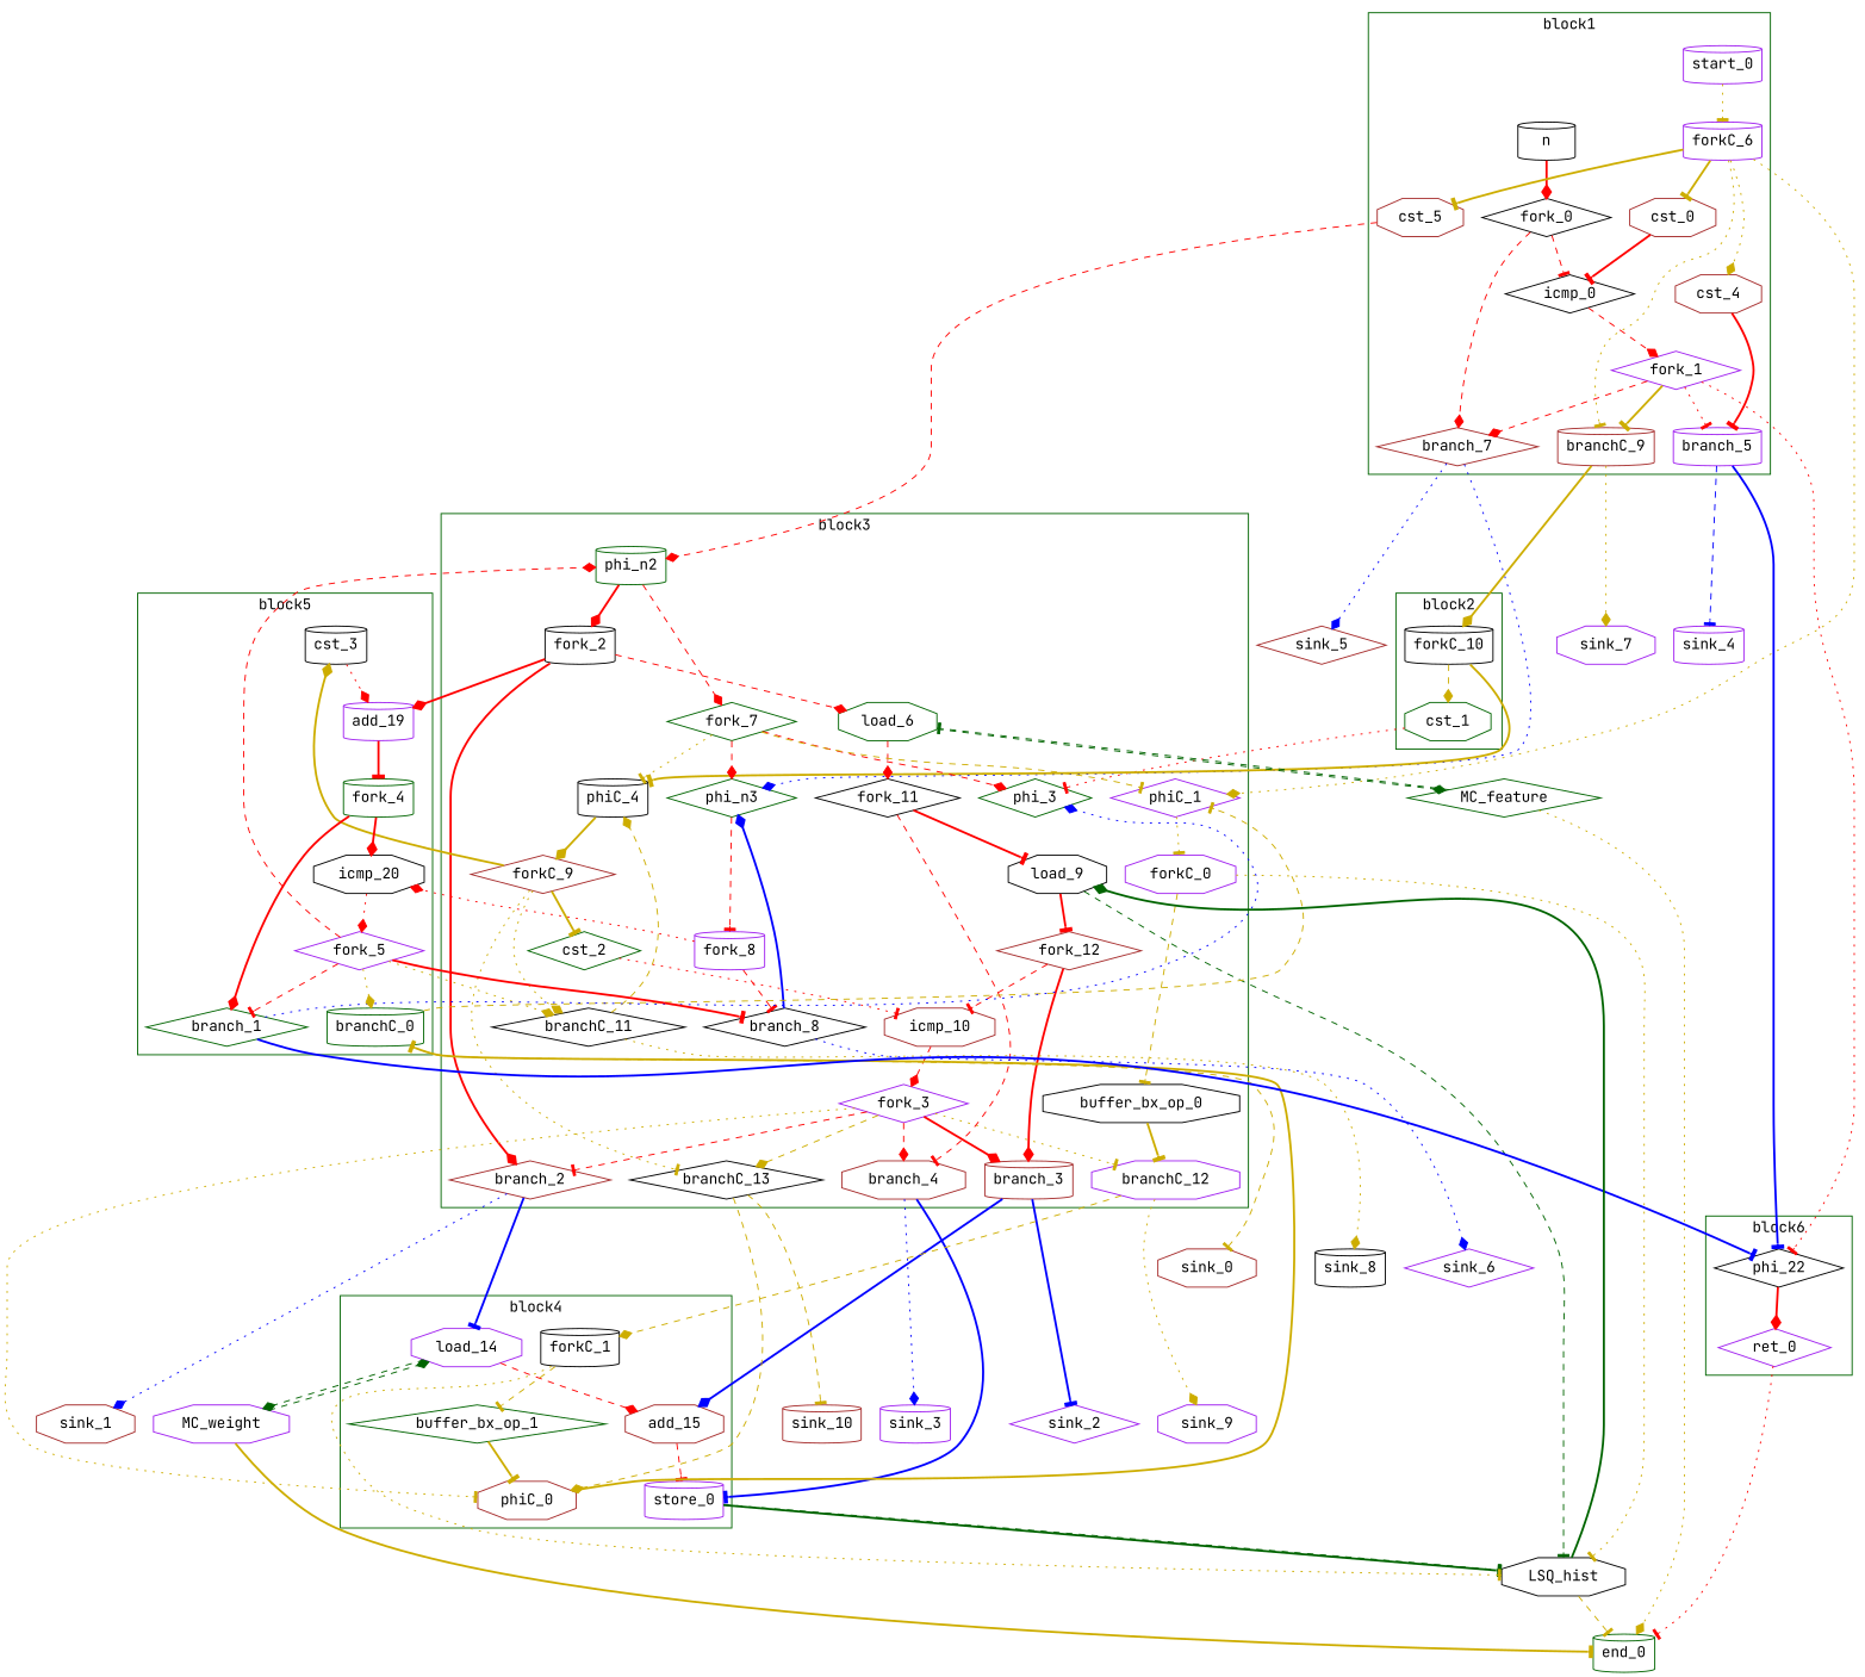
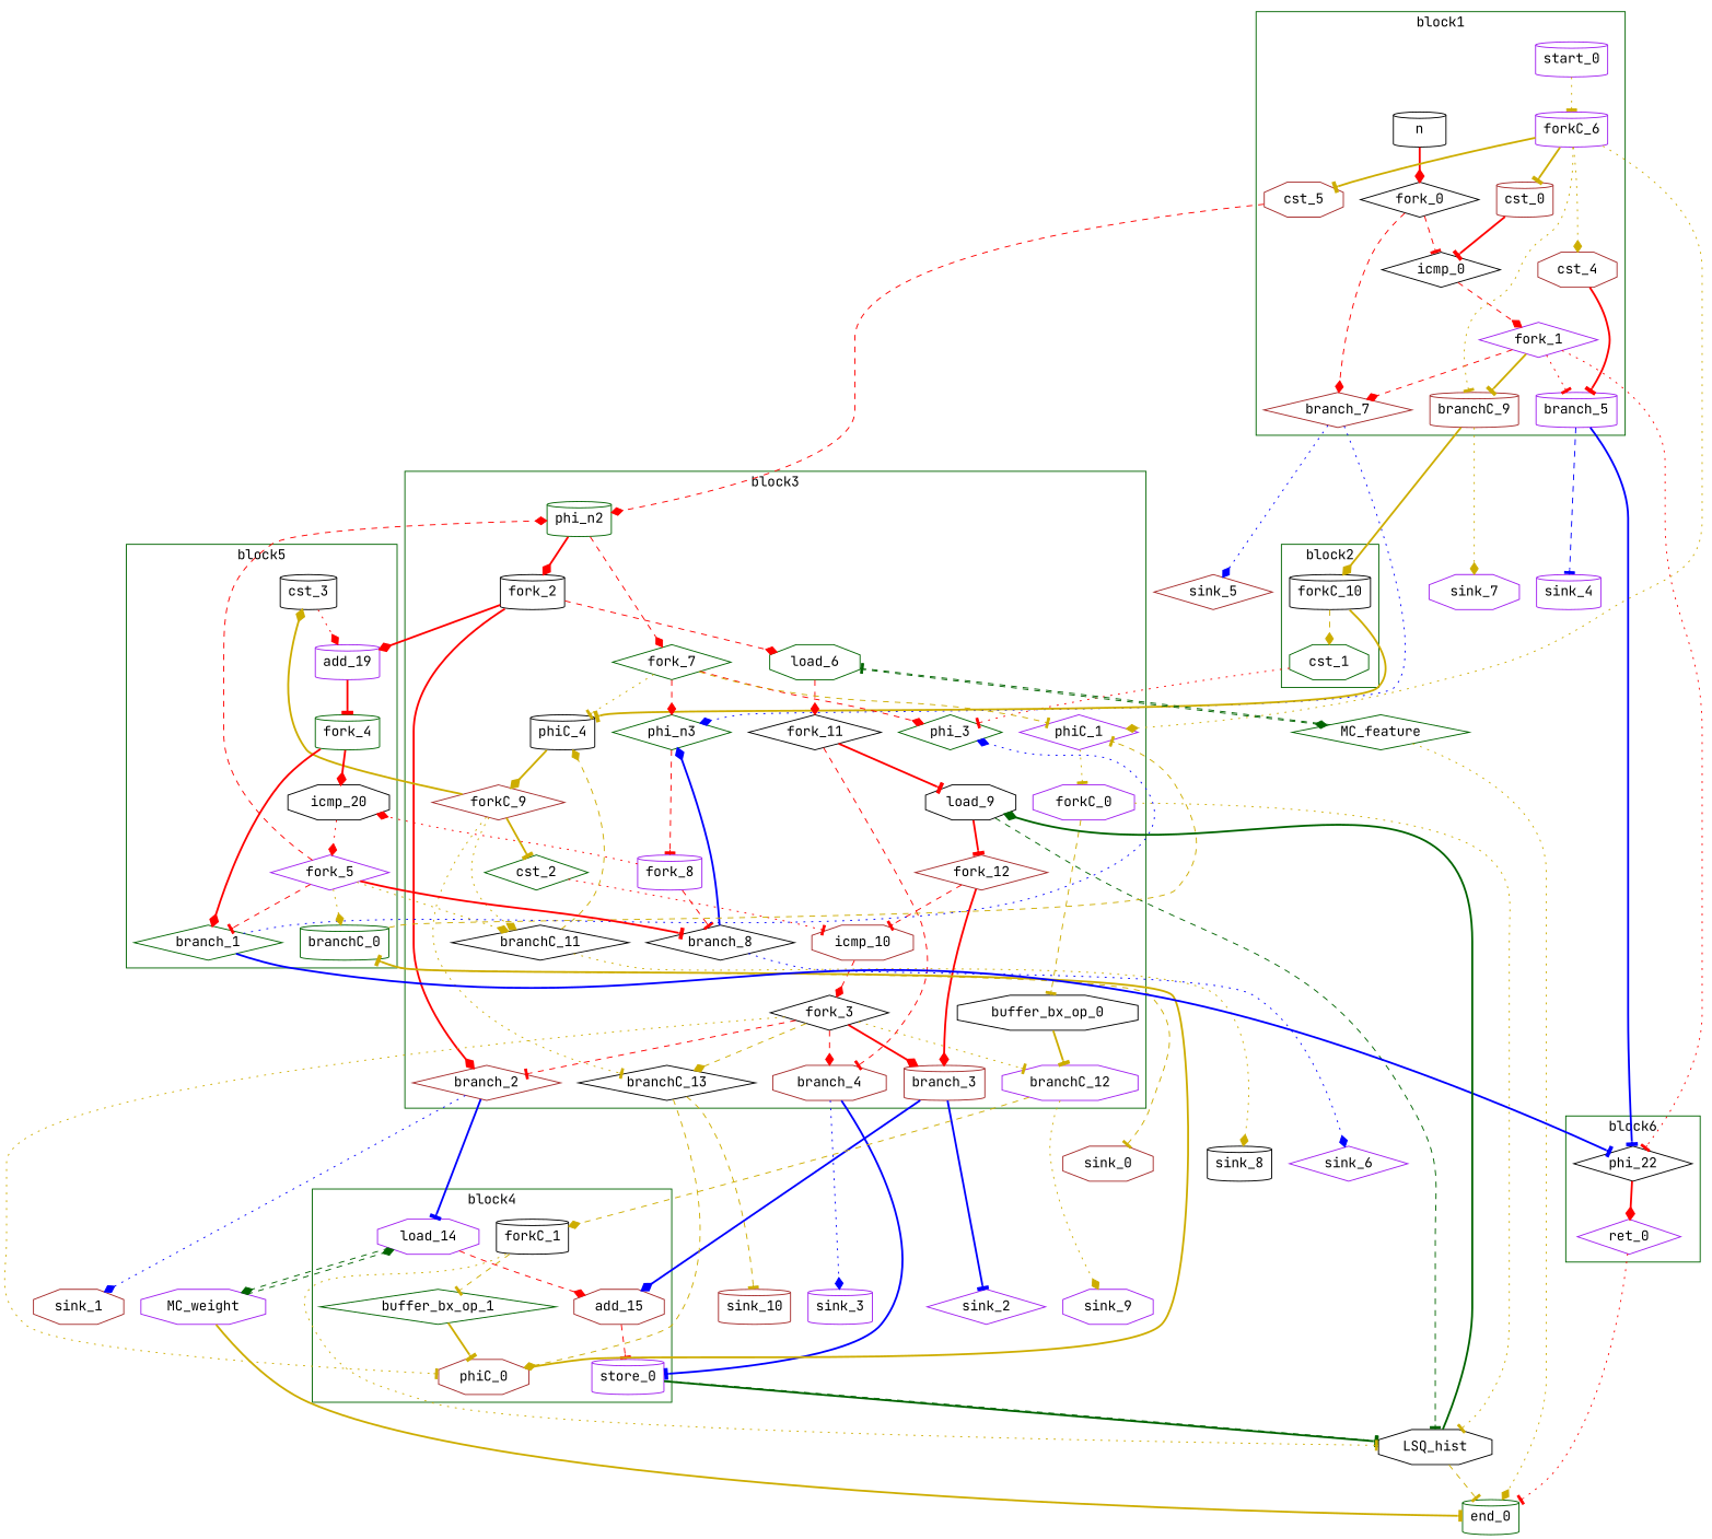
  digraph {
    fontname="JetBrains Mono"
    splines=spline
    node [bbID=3 color=purple fontname="JetBrains Mono" in="in1:32" out="out1:32" shape=diamond type=Fork]
    edge [arrowhead=diamond color=red fontname="JetBrains Mono" from=out1 style=dashed to=in1]
    n [bbID=1 color=black shape=cylinder type=Entry]
-   cst_0 [bbID=1 color=brown shape=octagon type=Constant value="0x00000000"]
+   cst_0 [bbID=1 color=brown shape=cylinder type=Constant value="0x00000000"]
    icmp_0 [II=1 bbID=1 color=black delay=1.530 in="in1:32 in2:32 " latency=0 op=icmp_sgt_op out="out1:1 " type=Operator]
    cst_4 [bbID=1 color=brown shape=octagon type=Constant value="0x00000000"]
    start_0 [bbID=1 control=true in="in1:0" out="out1:0" shape=cylinder type=Entry]
    cst_5 [bbID=1 color=brown shape=octagon type=Constant value="0x00000001"]
    branch_5 [bbID=1 in="in1:32 in2?:1" out="out1+:32 out2-:32" shape=cylinder type=Branch]
    branch_7 [bbID=1 color=brown in="in1:32 in2?:1*i" out="out1+:32 out2-:32" type=Branch]
    branchC_9 [bbID=1 color=brown in="in1:0 in2?:1*i" out="out1+:0 out2-:0" shape=cylinder type=Branch]
    fork_0 [bbID=1 color=black out="out1:32 out2:32 "]
    fork_1 [bbID=1 out="out1:32 out2:32 out3:32 out4:32 "]
    forkC_6 [bbID=1 in="in1:0" out="out1:0 out2:0 out3:0 out4:0 out5:0 " shape=cylinder]
    cst_1 [bbID=2 color=darkgreen shape=octagon type=Constant value="0x00000000"]
    forkC_10 [bbID=2 color=black in="in1:0" out="out1:0 out2:0 " shape=cylinder]
    phi_3 [color=darkgreen delay=0.366 in="in1?:1 in2:32 in3:32 " type=Mux]
    load_6 [II=1 color=darkgreen delay=0.000 in="in1:32 in2:32" latency=2 offset=0 op=mc_load_op out="out1:32 out2:32 " portId=0 shape=octagon type=Operator]
    load_9 [II=1 color=black delay=0.000 in="in1:32 in2:32" latency=5 offset=0 op=lsq_load_op out="out1:32 out2:32 " portId=0 shape=octagon type=Operator]
    cst_2 [color=darkgreen type=Constant value="0x00000000"]
    icmp_10 [II=1 color=brown delay=1.530 in="in1:32 in2:32 " latency=0 op=icmp_sgt_op out="out1:1 " shape=octagon type=Operator]
    forkC_0 [in="in1:0" out="out1:0 out2:0 " shape=octagon]
    buffer_bx_op_0 [II=1 color=black delay=0 in="in1:0" latency=1 op=buffer_bx_op out="out1:0" shape=octagon type=Operator]
    phiC_1 [delay=0.166 in="in1?:1 in2:0 in3:0 " out="out1:0" type=Mux]
    phi_n2 [color=darkgreen delay=0.366 in="in1:32 in2:32*i " shape=cylinder type=Merge]
    phi_n3 [color=darkgreen delay=0.366 in="in1?:1 in2:32 in3:32 " type=Mux]
    phiC_4 [color=black delay=0.166 in="in1?:1 in2:0 in3:0 " out="out1:0" shape=cylinder type=Mux]
    branch_2 [color=brown in="in1:32 in2?:1*i" out="out1+:32 out2-:32" type=Branch]
    branch_3 [color=brown in="in1:32 in2?:1*i" out="out1+:32 out2-:32" shape=cylinder type=Branch]
    branch_4 [color=brown in="in1:32 in2?:1*i" out="out1+:32 out2-:32" shape=octagon type=Branch]
    branch_8 [color=black in="in1:32 in2?:1*i" out="out1+:32 out2-:32" type=Branch]
    branchC_11 [color=black in="in1:0 in2?:1*i" out="out1+:0 out2-:0" type=Branch]
    branchC_12 [in="in1:0 in2?:1*i" out="out1+:0 out2-:0" shape=octagon type=Branch]
    branchC_13 [color=black in="in1:0 in2?:1" out="out1+:0 out2-:0" type=Branch]
    fork_2 [color=black out="out1:32 out2:32 out3:32 " shape=cylinder]
-   fork_3 [out="out1:32 out2:32 out3:32 out4:32 out5:32 out6:32 "]
+   fork_3 [color=black out="out1:32 out2:32 out3:32 out4:32 out5:32 out6:32 "]
    fork_7 [color=darkgreen out="out1:32 out2:32 out3:32 out4:32 "]
    fork_8 [out="out1:32 out2:32 " shape=cylinder]
    forkC_9 [color=brown in="in1:0" out="out1:0 out2:0 out3:0 out4:0 "]
    fork_11 [color=black out="out1:32 out2:32 "]
    fork_12 [color=brown out="out1:32 out2:32 "]
    load_14 [II=1 bbID=4 delay=0.000 in="in1:32 in2:32" latency=2 offset=0 op=mc_load_op out="out1:32 out2:32 " portId=0 shape=octagon type=Operator]
    add_15 [II=1 bbID=4 color=brown delay=1.693 in="in1:32 in2:32 " latency=0 op=add_op out="out1:32 " shape=octagon type=Operator]
    store_0 [II=1 bbID=4 delay=0.000 in="in1:32 in2:32 " latency=0 offset=0 op=lsq_store_op out="out1:32 out2:32" portId=0 shape=cylinder type=Operator]
    forkC_1 [bbID=4 color=black in="in1:0" out="out1:0 out2:0 " shape=cylinder]
    buffer_bx_op_1 [II=1 bbID=4 color=darkgreen delay=0 in="in1:0" latency=1 op=buffer_bx_op out="out1:0" type=Operator]
    phiC_0 [bbID=4 color=brown delay=0.166 in="in1?:1*i in2:0 in3:0 " out="out1:0" shape=octagon type=Mux]
    cst_3 [bbID=5 color=black shape=cylinder type=Constant value="0x00000001"]
    add_19 [II=1 bbID=5 delay=1.693 in="in1:32 in2:32 " latency=0 op=add_op out="out1:32 " shape=cylinder type=Operator]
    icmp_20 [II=1 bbID=5 color=black delay=1.530 in="in1:32 in2:32 " latency=0 op=icmp_slt_op out="out1:1 " shape=octagon type=Operator]
    branchC_0 [bbID=5 color=darkgreen in="in1:0 in2?:1*i" out="out1+:0 out2-:0" shape=cylinder type=Branch]
    branch_1 [bbID=5 color=darkgreen in="in1:32 in2?:1*i" out="out1+:32 out2-:32" type=Branch]
    fork_4 [bbID=5 color=darkgreen out="out1:32 out2:32 " shape=cylinder]
    fork_5 [bbID=5 out="out1:32 out2:32 out3:32 out4:32 out5:32 "]
    phi_22 [bbID=6 color=black delay=0.366 in="in1?:1 in2:32 in3:32 " type=Mux]
    ret_0 [II=1 bbID=6 delay=0.000 in="in1:32 " latency=0 op=ret_op out="out1:32 " type=Operator]
    sink_4 [bbID=0 shape=cylinder type=Sink out=""]
    sink_5 [bbID=0 color=brown type=Sink out=""]
    sink_7 [bbID=0 in="in1:0" shape=octagon type=Sink out=""]
    MC_feature [bbID=0 bbcount=0 color=darkgreen in="in1:32*l0a " ldcount=1 memory=feature out="out1:32*l0d out2:0*e " stcount=0 type=MC]
    LSQ_hist [bbID=0 bbcount=2 color=black fifoDepth=16 in="in1:0*c0 in2:0*c1 in3:32*l0a in4:32*s0a in5:32*s0d " ldcount=1 loadOffsets="{{0;0;0;0;0;0;0;0;0;0;0;0;0;0;0;0};{0;0;0;0;0;0;0;0;0;0;0;0;0;0;0;0}}" loadPorts="{{0;0;0;0;0;0;0;0;0;0;0;0;0;0;0;0};{0;0;0;0;0;0;0;0;0;0;0;0;0;0;0;0}}" memory=hist numLoads="{1; 0}" numStores="{0; 1}" out="out1:32*l0d out2:0*e " shape=octagon stcount=1 storeOffsets="{{0;0;0;0;0;0;0;0;0;0;0;0;0;0;0;0};{0;0;0;0;0;0;0;0;0;0;0;0;0;0;0;0}}" storePorts="{{0;0;0;0;0;0;0;0;0;0;0;0;0;0;0;0};{0;0;0;0;0;0;0;0;0;0;0;0;0;0;0;0}}" type=LSQ]
    sink_1 [bbID=0 color=brown shape=octagon type=Sink out=""]
    sink_2 [bbID=0 type=Sink out=""]
    sink_3 [bbID=0 shape=cylinder type=Sink out=""]
    sink_6 [bbID=0 type=Sink out=""]
    sink_8 [bbID=0 color=black in="in1:0" shape=cylinder type=Sink out=""]
    sink_9 [bbID=0 in="in1:0" shape=octagon type=Sink out=""]
    sink_10 [bbID=0 color=brown in="in1:0" shape=cylinder type=Sink out=""]
    MC_weight [bbID=0 bbcount=0 in="in1:32*l0a " ldcount=1 memory=weight out="out1:32*l0d out2:0*e " shape=octagon stcount=0 type=MC]
    sink_0 [bbID=0 color=brown in="in1:0" shape=octagon type=Sink out=""]
    end_0 [bbID=0 color=darkgreen in="in1:0*e in2:0*e in3:0*e in4:32 " shape=cylinder type=Exit]
    subgraph cluster_1 {
      color=darkgreen
      label=block1
      n
      cst_0
      icmp_0
      cst_4
      start_0
      cst_5
      branch_5
      branch_7
      branchC_9
      fork_0
      fork_1
      forkC_6
    }
    subgraph cluster_2 {
      color=darkgreen
      label=block2
      cst_1
      forkC_10
    }
    subgraph cluster_3 {
      color=darkgreen
      label=block3
      phi_3
      load_6
      load_9
      cst_2
      icmp_10
      forkC_0
      buffer_bx_op_0
      phiC_1
      phi_n2
      phi_n3
      phiC_4
      branch_2
      branch_3
      branch_4
      branch_8
      branchC_11
      branchC_12
      branchC_13
      fork_2
      fork_3
      fork_7
      fork_8
      forkC_9
      fork_11
      fork_12
    }
    subgraph cluster_4 {
      color=darkgreen
      label=block4
      load_14
      add_15
      store_0
      forkC_1
      buffer_bx_op_1
      phiC_0
    }
    subgraph cluster_5 {
      color=darkgreen
      label=block5
      cst_3
      add_19
      icmp_20
      branchC_0
      branch_1
      fork_4
      fork_5
    }
    subgraph cluster_6 {
      color=darkgreen
      label=block6
      phi_22
      ret_0
    }
    n -> fork_0 [style=bold]
    cst_0 -> icmp_0 [arrowhead=tee style=bold to=in2]
    icmp_0 -> fork_1
    cst_4 -> branch_5 [arrowhead=tee style=bold]
    start_0 -> forkC_6 [arrowhead=tee color=gold3 style=dotted]
    cst_5 -> phi_n2
    branch_5 -> phi_22 [arrowhead=tee color=blue from=out2 minlen=3 style=bold to=in2]
    branch_5 -> sink_4 [arrowhead=tee color=blue minlen=3]
    branch_7 -> phi_n3 [color=blue from=out2 minlen=3 style=dotted to=in3]
    branch_7 -> sink_5 [color=blue minlen=3 style=dotted]
    branchC_9 -> forkC_10 [color=gold3 from=out2 minlen=3 style=bold]
    branchC_9 -> sink_7 [color=gold3 minlen=3 style=dotted]
    fork_0 -> icmp_0 [arrowhead=tee]
    fork_0 -> branch_7 [from=out2]
    fork_1 -> branch_5 [arrowhead=tee style=dotted to=in2]
    fork_1 -> branch_7 [from=out2 to=in2]
    fork_1 -> branchC_9 [arrowhead=tee color=gold3 from=out3 style=bold to=in2]
    fork_1 -> phi_22 [arrowhead=tee from=out4 style=dotted]
    forkC_6 -> cst_0 [arrowhead=tee color=gold3 style=bold]
    forkC_6 -> cst_4 [color=gold3 from=out3 style=dotted]
    forkC_6 -> cst_5 [arrowhead=tee color=gold3 from=out4 style=bold]
    forkC_6 -> branchC_9 [arrowhead=tee color=gold3 from=out2 style=dotted]
    forkC_6 -> phiC_1 [color=gold3 from=out5 style=dotted to=in3]
    cst_1 -> phi_3 [arrowhead=tee style=dotted to=in3]
    forkC_10 -> cst_1 [color=gold3]
    forkC_10 -> phiC_4 [arrowhead=tee color=gold3 from=out2 style=bold to=in3]
    load_6 -> fork_11
    load_6 -> MC_feature [color=darkgreen from=out2 mem_address=true]
    load_9 -> fork_12 [arrowhead=tee style=bold]
    load_9 -> LSQ_hist [arrowhead=tee color=darkgreen from=out2 mem_address=true to=in3]
    cst_2 -> icmp_10 [arrowhead=tee style=dotted to=in2]
    icmp_10 -> fork_3
    forkC_0 -> buffer_bx_op_0 [arrowhead=tee color=gold3]
    forkC_0 -> LSQ_hist [arrowhead=tee color=gold3 from=out2 style=dotted]
    buffer_bx_op_0 -> branchC_12 [arrowhead=tee color=gold3 style=bold]
    phiC_1 -> forkC_0 [arrowhead=tee color=gold3 style=dotted]
    phi_n2 -> fork_2 [style=bold]
    phi_n2 -> fork_7
    phi_n3 -> fork_8 [arrowhead=tee]
    phiC_4 -> forkC_9 [color=gold3 style=bold]
    branch_2 -> load_14 [arrowhead=tee color=blue from=out2 minlen=3 style=bold to=in2]
    branch_2 -> sink_1 [color=blue minlen=3 style=dotted]
    branch_3 -> add_15 [color=blue from=out2 minlen=3 style=bold]
    branch_3 -> sink_2 [arrowhead=tee color=blue minlen=3 style=bold]
    branch_4 -> store_0 [arrowhead=tee color=blue from=out2 minlen=3 style=bold to=in2]
    branch_4 -> sink_3 [color=blue minlen=3 style=dotted]
    branch_8 -> phi_n3 [color=blue from=out2 minlen=3 style=bold to=in2]
    branch_8 -> sink_6 [color=blue minlen=3 style=dotted]
    branchC_11 -> phiC_4 [color=gold3 from=out2 minlen=3 to=in2]
    branchC_11 -> sink_8 [color=gold3 minlen=3 style=dotted]
    branchC_12 -> forkC_1 [color=gold3 from=out2 minlen=3]
    branchC_12 -> sink_9 [color=gold3 minlen=3 style=dotted]
    branchC_13 -> phiC_0 [color=gold3 from=out2 minlen=3 to=in3]
    branchC_13 -> sink_10 [arrowhead=tee color=gold3 minlen=3]
    fork_2 -> load_6 [from=out2 to=in2]
    fork_2 -> branch_2 [from=out3 style=bold]
    fork_2 -> add_19 [style=bold]
    fork_3 -> branch_2 [arrowhead=tee from=out2 to=in2]
    fork_3 -> branch_3 [from=out3 style=bold to=in2]
    fork_3 -> branch_4 [from=out4 to=in2]
    fork_3 -> branchC_12 [arrowhead=tee color=gold3 from=out5 style=dotted to=in2]
    fork_3 -> branchC_13 [color=gold3 from=out6 to=in2]
    fork_3 -> phiC_0 [arrowhead=tee color=gold3 style=dotted]
    fork_7 -> phi_3 [from=out2]
    fork_7 -> phiC_1 [arrowhead=tee color=gold3]
    fork_7 -> phi_n3 [from=out3]
    fork_7 -> phiC_4 [arrowhead=tee color=gold3 from=out4 style=dotted]
    fork_8 -> branch_8 [arrowhead=tee from=out2]
    fork_8 -> icmp_20 [style=dotted to=in2]
    forkC_9 -> cst_2 [arrowhead=tee color=gold3 style=bold]
    forkC_9 -> branchC_11 [color=gold3 from=out2 style=dotted]
    forkC_9 -> branchC_13 [arrowhead=tee color=gold3 from=out4 style=dotted]
    forkC_9 -> cst_3 [color=gold3 from=out3 style=bold]
    fork_11 -> load_9 [arrowhead=tee style=bold to=in2]
    fork_11 -> branch_4 [arrowhead=tee from=out2]
    fork_12 -> icmp_10 [arrowhead=tee]
    fork_12 -> branch_3 [from=out2 style=bold]
    load_14 -> add_15 [to=in2]
    load_14 -> MC_weight [color=darkgreen from=out2 mem_address=true]
    add_15 -> store_0 [arrowhead=tee]
    store_0 -> LSQ_hist [arrowhead=tee color=darkgreen from=out2 mem_address=true style=bold to=in4]
    store_0 -> LSQ_hist [arrowhead=tee color=darkgreen mem_address=false to=in5]
    forkC_1 -> buffer_bx_op_1 [arrowhead=tee color=gold3]
    forkC_1 -> LSQ_hist [arrowhead=tee color=gold3 from=out2 style=dotted to=in2]
    buffer_bx_op_1 -> phiC_0 [arrowhead=tee color=gold3 style=bold to=in2]
    phiC_0 -> branchC_0 [arrowhead=tee color=gold3 style=bold]
    cst_3 -> add_19 [style=dotted to=in2]
    add_19 -> fork_4 [arrowhead=tee style=bold]
    icmp_20 -> fork_5 [style=dotted]
    branchC_0 -> phiC_1 [arrowhead=tee color=gold3 from=out2 minlen=3 to=in2]
    branchC_0 -> sink_0 [arrowhead=tee color=gold3 minlen=3]
    branch_1 -> phi_3 [color=blue from=out2 minlen=3 style=dotted to=in2]
    branch_1 -> phi_22 [arrowhead=tee color=blue minlen=3 style=bold to=in3]
    fork_4 -> icmp_20 [style=bold]
    fork_4 -> branch_1 [from=out2 style=bold]
    fork_5 -> phi_n2 [from=out2 to=in2]
    fork_5 -> branch_8 [arrowhead=tee from=out4 style=bold to=in2]
    fork_5 -> branchC_11 [color=gold3 from=out5 style=dotted to=in2]
    fork_5 -> branchC_0 [color=gold3 style=dotted to=in2]
    fork_5 -> branch_1 [arrowhead=tee from=out3 to=in2]
    phi_22 -> ret_0 [style=bold]
    ret_0 -> end_0 [arrowhead=tee style=dotted to=in4]
    MC_feature -> load_6 [arrowhead=tee color=darkgreen mem_address=false]
    MC_feature -> end_0 [color=gold3 from=out2 style=dotted to=in2]
    LSQ_hist -> load_9 [color=darkgreen mem_address=false style=bold]
    LSQ_hist -> end_0 [arrowhead=tee color=gold3 from=out2]
    MC_weight -> load_14 [color=darkgreen mem_address=false]
    MC_weight -> end_0 [arrowhead=tee color=gold3 from=out2 style=bold to=in3]
  }
